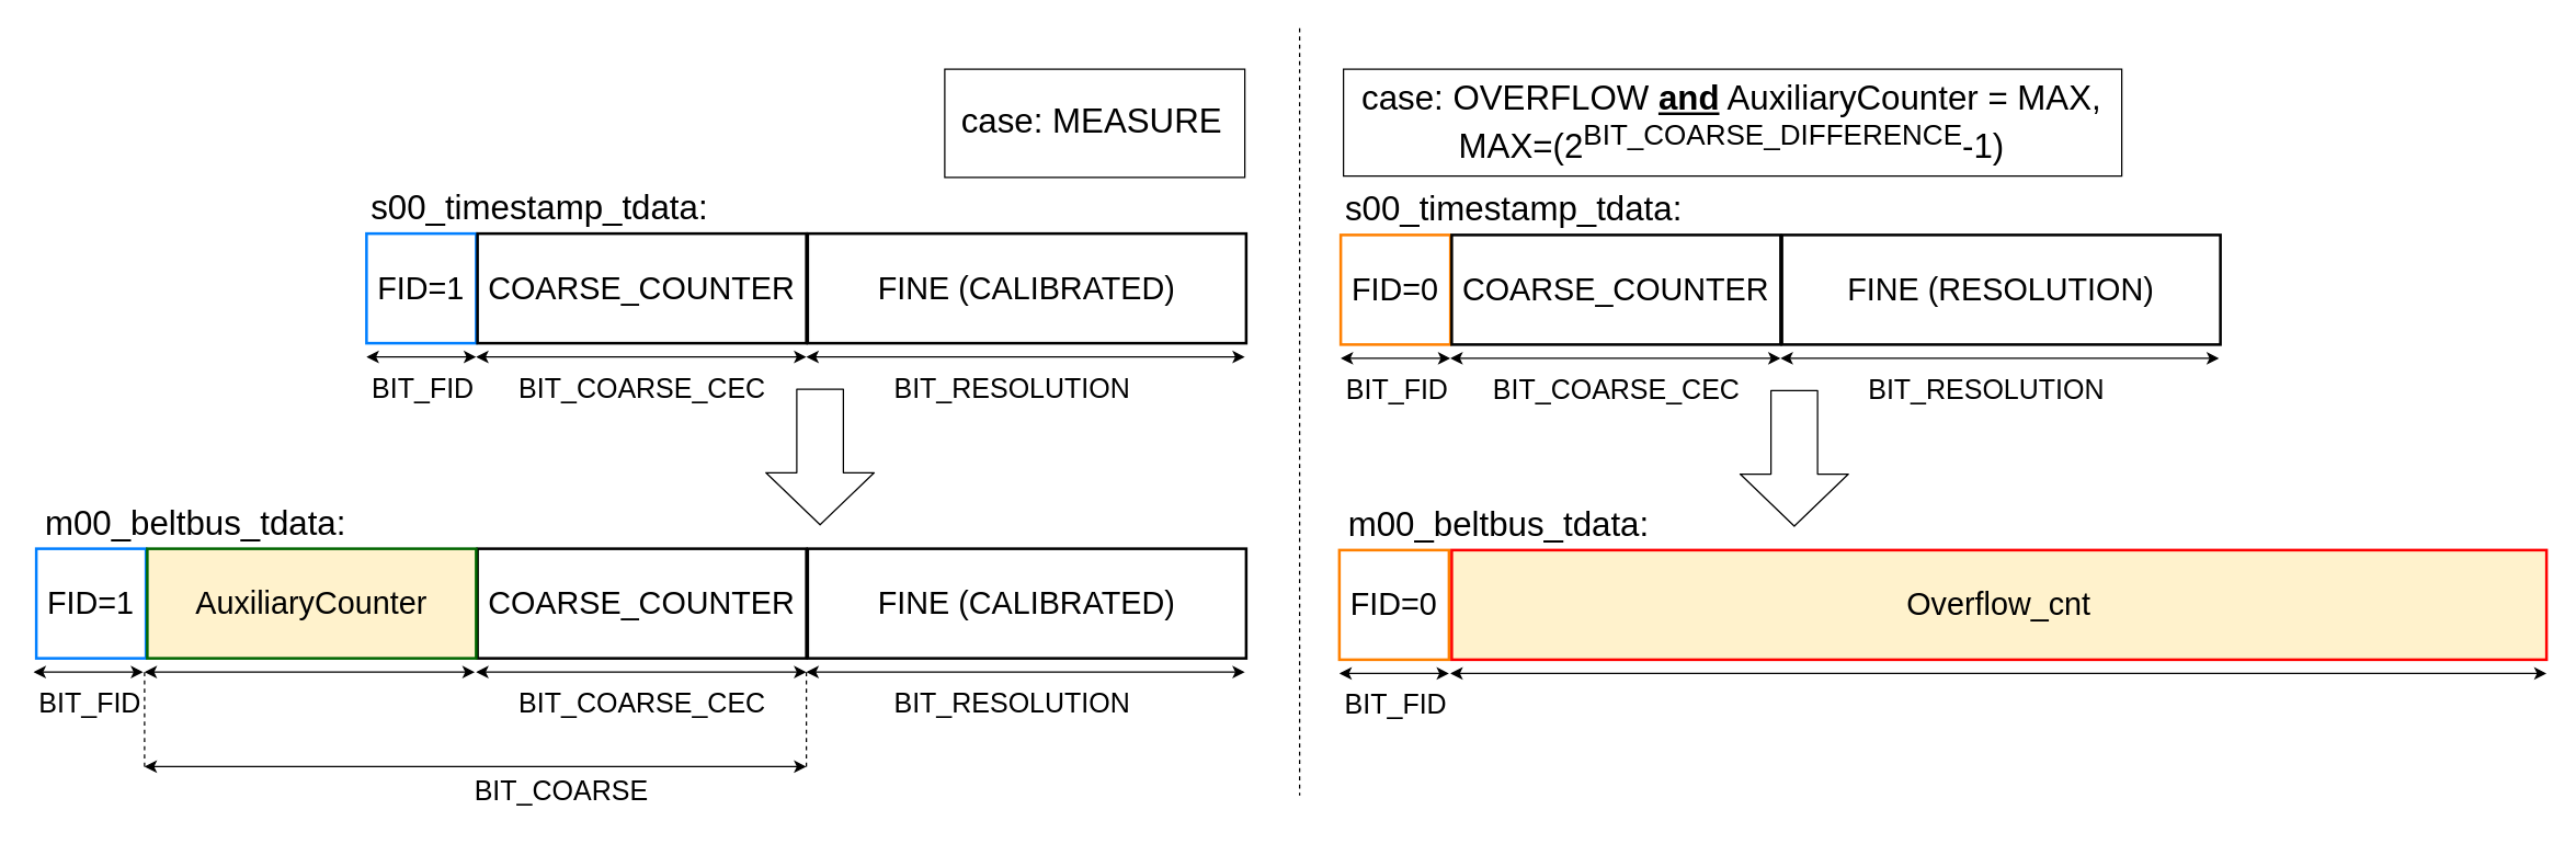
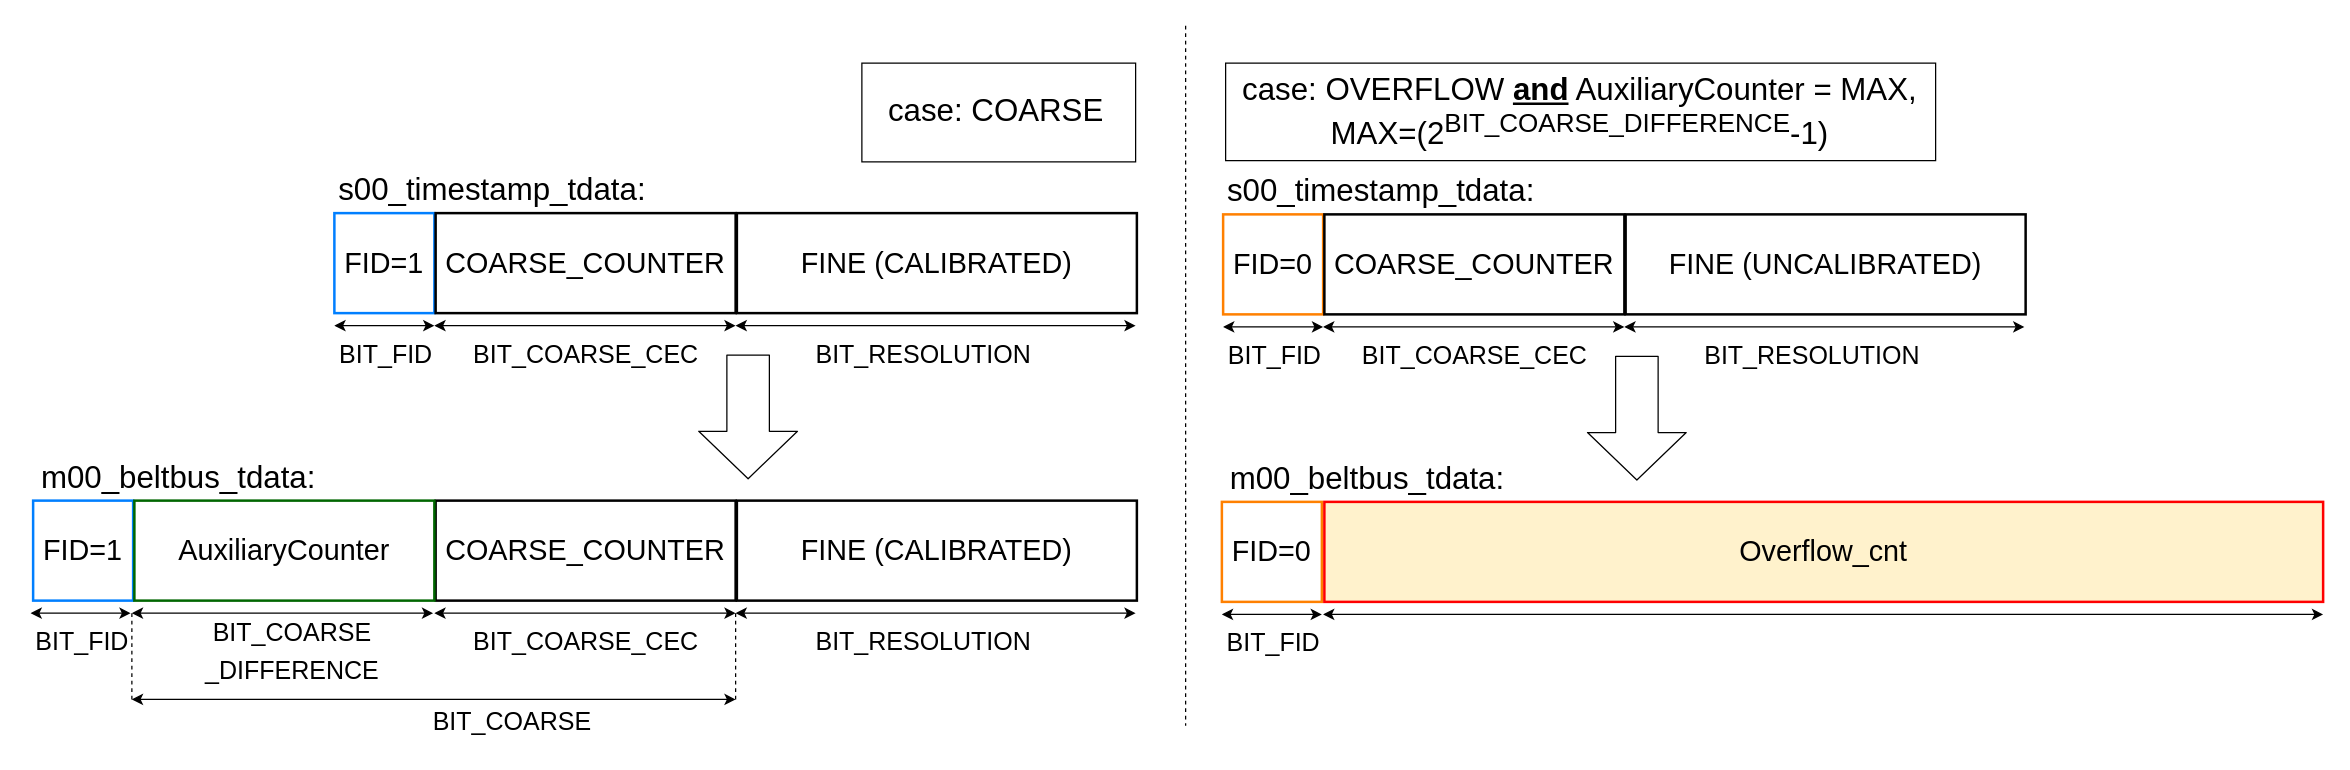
  <mxCell id="0" />
  <mxCell id="1" parent="0" />
  <mxCell id="2" value="&lt;font style=&quot;font-size: 23px&quot;&gt;FID=1&lt;/font&gt;" style="whiteSpace=wrap;html=1;aspect=fixed;strokeColor=#007FFF;strokeWidth=2;" vertex="1" parent="1"><mxGeometry x="267" y="170" width="80" height="80" as="geometry" /></mxCell>
  <mxCell id="3" value="&lt;span style=&quot;font-size: 23px&quot;&gt;COARSE_COUNTER&lt;/span&gt;" style="rounded=0;whiteSpace=wrap;html=1;strokeColor=#000000;strokeWidth=2;" vertex="1" parent="1"><mxGeometry x="348" y="170" width="240" height="80" as="geometry" /></mxCell>
  <mxCell id="4" value="&lt;span style=&quot;font-size: 23px&quot;&gt;FINE (CALIBRATED)&lt;/span&gt;" style="rounded=0;whiteSpace=wrap;html=1;strokeColor=#000000;strokeWidth=2;" vertex="1" parent="1"><mxGeometry x="589" y="170" width="320" height="80" as="geometry" /></mxCell>
  <mxCell id="5" value="" style="shape=flexArrow;endArrow=classic;html=1;endWidth=44;endSize=12.33;width=34;fillColor=default;" edge="1" parent="1"><mxGeometry width="50" height="50" relative="1" as="geometry"><mxPoint x="598" y="283" as="sourcePoint" /><mxPoint x="598" y="383" as="targetPoint" /></mxGeometry></mxCell>
  <mxCell id="6" value="&lt;span style=&quot;font-size: 23px&quot;&gt;FID=1&lt;/span&gt;" style="whiteSpace=wrap;html=1;aspect=fixed;strokeWidth=2;strokeColor=#007FFF;" vertex="1" parent="1"><mxGeometry x="26" y="400" width="80" height="80" as="geometry" /></mxCell>
  <mxCell id="7" value="&lt;span style=&quot;font-size: 23px&quot;&gt;COARSE_COUNTER&lt;/span&gt;" style="rounded=0;whiteSpace=wrap;html=1;strokeWidth=2;strokeColor=#000000;" vertex="1" parent="1"><mxGeometry x="348" y="400" width="240" height="80" as="geometry" /></mxCell>
  <mxCell id="8" value="&lt;span style=&quot;font-size: 23px&quot;&gt;FINE (CALIBRATED)&lt;/span&gt;" style="rounded=0;whiteSpace=wrap;html=1;strokeWidth=2;strokeColor=#000000;" vertex="1" parent="1"><mxGeometry x="589" y="400" width="320" height="80" as="geometry" /></mxCell>
  <mxCell id="9" value="" style="endArrow=none;dashed=1;html=1;" edge="1" parent="1"><mxGeometry width="50" height="50" relative="1" as="geometry"><mxPoint x="948" y="20" as="sourcePoint" /><mxPoint x="948" y="580" as="targetPoint" /></mxGeometry></mxCell>
- <mxCell id="10" value="&lt;font style=&quot;font-size: 25px&quot;&gt;case: MEASURE&lt;/font&gt;" style="text;html=1;resizable=0;autosize=1;align=center;verticalAlign=middle;points=[];fillColor=none;strokeColor=none;rounded=0;" vertex="1" parent="1"><mxGeometry x="691" y="77" width="210" height="20" as="geometry" /></mxCell>
+ <mxCell id="10" value="&lt;font style=&quot;font-size: 25px&quot;&gt;case: COARSE&lt;/font&gt;" style="text;html=1;resizable=0;autosize=1;align=center;verticalAlign=middle;points=[];fillColor=none;strokeColor=none;rounded=0;" vertex="1" parent="1"><mxGeometry x="691" y="77" width="210" height="20" as="geometry" /></mxCell>
  <mxCell id="11" value="" style="rounded=0;whiteSpace=wrap;html=1;fontSize=25;fillColor=none;" vertex="1" parent="1"><mxGeometry x="689" y="50" width="219" height="79" as="geometry" /></mxCell>
  <mxCell id="12" value="s00_timestamp_tdata:" style="text;html=1;resizable=0;autosize=1;align=center;verticalAlign=middle;points=[];fillColor=none;strokeColor=none;rounded=0;fontSize=25;" vertex="1" parent="1"><mxGeometry x="263" y="130" width="260" height="40" as="geometry" /></mxCell>
  <mxCell id="13" value="m00_beltbus_tdata:" style="text;html=1;resizable=0;autosize=1;align=center;verticalAlign=middle;points=[];fillColor=none;strokeColor=none;rounded=0;fontSize=25;" vertex="1" parent="1"><mxGeometry x="22" y="360" width="240" height="40" as="geometry" /></mxCell>
  <mxCell id="14" value="" style="endArrow=classic;startArrow=classic;html=1;fontSize=23;fillColor=default;" edge="1" parent="1"><mxGeometry width="50" height="50" relative="1" as="geometry"><mxPoint x="267" y="260" as="sourcePoint" /><mxPoint x="347" y="260" as="targetPoint" /></mxGeometry></mxCell>
  <mxCell id="15" value="&lt;font style=&quot;font-size: 20px&quot;&gt;BIT_FID&lt;/font&gt;" style="text;html=1;resizable=0;autosize=1;align=center;verticalAlign=middle;points=[];fillColor=none;strokeColor=none;rounded=0;fontSize=25;" vertex="1" parent="1"><mxGeometry x="263" y="260" width="90" height="40" as="geometry" /></mxCell>
  <mxCell id="16" value="" style="endArrow=classic;startArrow=classic;html=1;fontSize=23;fillColor=default;" edge="1" parent="1"><mxGeometry width="50" height="50" relative="1" as="geometry"><mxPoint x="347" y="260" as="sourcePoint" /><mxPoint x="588" y="260" as="targetPoint" /></mxGeometry></mxCell>
  <mxCell id="17" value="" style="endArrow=classic;startArrow=classic;html=1;fontSize=23;fillColor=default;" edge="1" parent="1"><mxGeometry width="50" height="50" relative="1" as="geometry"><mxPoint x="588" y="260" as="sourcePoint" /><mxPoint x="908" y="260" as="targetPoint" /></mxGeometry></mxCell>
  <mxCell id="18" value="&lt;font style=&quot;font-size: 20px&quot;&gt;BIT_COARSE_CEC&lt;/font&gt;" style="text;html=1;resizable=0;autosize=1;align=center;verticalAlign=middle;points=[];fillColor=none;strokeColor=none;rounded=0;fontSize=25;" vertex="1" parent="1"><mxGeometry x="368" y="260" width="200" height="40" as="geometry" /></mxCell>
  <mxCell id="19" value="&lt;font style=&quot;font-size: 20px&quot;&gt;BIT_RESOLUTION&lt;/font&gt;" style="text;html=1;resizable=0;autosize=1;align=center;verticalAlign=middle;points=[];fillColor=none;strokeColor=none;rounded=0;fontSize=25;" vertex="1" parent="1"><mxGeometry x="643" y="260" width="190" height="40" as="geometry" /></mxCell>
  <mxCell id="20" value="" style="endArrow=classic;startArrow=classic;html=1;fontSize=23;fillColor=default;" edge="1" parent="1"><mxGeometry width="50" height="50" relative="1" as="geometry"><mxPoint x="24" y="490" as="sourcePoint" /><mxPoint x="104" y="490" as="targetPoint" /></mxGeometry></mxCell>
  <mxCell id="21" value="&lt;font style=&quot;font-size: 20px&quot;&gt;BIT_FID&lt;/font&gt;" style="text;html=1;resizable=0;autosize=1;align=center;verticalAlign=middle;points=[];fillColor=none;strokeColor=none;rounded=0;fontSize=25;" vertex="1" parent="1"><mxGeometry x="20" y="490" width="90" height="40" as="geometry" /></mxCell>
  <mxCell id="22" value="" style="endArrow=classic;startArrow=classic;html=1;fontSize=23;fillColor=default;" edge="1" parent="1"><mxGeometry width="50" height="50" relative="1" as="geometry"><mxPoint x="347" y="490" as="sourcePoint" /><mxPoint x="588" y="490" as="targetPoint" /></mxGeometry></mxCell>
  <mxCell id="23" value="" style="endArrow=classic;startArrow=classic;html=1;fontSize=23;fillColor=default;" edge="1" parent="1"><mxGeometry width="50" height="50" relative="1" as="geometry"><mxPoint x="588" y="490" as="sourcePoint" /><mxPoint x="908" y="490" as="targetPoint" /></mxGeometry></mxCell>
  <mxCell id="24" value="&lt;font style=&quot;font-size: 20px&quot;&gt;BIT_COARSE_CEC&lt;/font&gt;" style="text;html=1;resizable=0;autosize=1;align=center;verticalAlign=middle;points=[];fillColor=none;strokeColor=none;rounded=0;fontSize=25;" vertex="1" parent="1"><mxGeometry x="368" y="490" width="200" height="40" as="geometry" /></mxCell>
  <mxCell id="25" value="&lt;font style=&quot;font-size: 20px&quot;&gt;BIT_RESOLUTION&lt;/font&gt;" style="text;html=1;resizable=0;autosize=1;align=center;verticalAlign=middle;points=[];fillColor=none;strokeColor=none;rounded=0;fontSize=25;" vertex="1" parent="1"><mxGeometry x="643" y="490" width="190" height="40" as="geometry" /></mxCell>
  <mxCell id="26" value="&lt;font style=&quot;font-size: 25px&quot;&gt;case: OVERFLOW &lt;u&gt;&lt;b&gt;and&lt;/b&gt;&lt;/u&gt; AuxiliaryCounter = MAX, &lt;br&gt;MAX=(2&lt;sup&gt;BIT_COARSE_DIFFERENCE&lt;/sup&gt;-1)&lt;/font&gt;" style="text;html=1;resizable=0;autosize=1;align=center;verticalAlign=middle;points=[];fillColor=none;strokeColor=none;rounded=0;" vertex="1" parent="1"><mxGeometry x="983" y="63" width="560" height="50" as="geometry" /></mxCell>
  <mxCell id="27" value="" style="rounded=0;whiteSpace=wrap;html=1;fontSize=25;fillColor=none;" vertex="1" parent="1"><mxGeometry x="980" y="50" width="568" height="78" as="geometry" /></mxCell>
  <mxCell id="28" value="&lt;font style=&quot;font-size: 23px&quot;&gt;FID=0&lt;/font&gt;" style="whiteSpace=wrap;html=1;aspect=fixed;strokeColor=#FF8000;strokeWidth=2;" vertex="1" parent="1"><mxGeometry x="978" y="171" width="80" height="80" as="geometry" /></mxCell>
  <mxCell id="29" value="&lt;span style=&quot;font-size: 23px&quot;&gt;COARSE_COUNTER&lt;/span&gt;" style="rounded=0;whiteSpace=wrap;html=1;strokeColor=#000000;strokeWidth=2;" vertex="1" parent="1"><mxGeometry x="1059" y="171" width="240" height="80" as="geometry" /></mxCell>
- <mxCell id="30" value="&lt;span style=&quot;font-size: 23px&quot;&gt;FINE (RESOLUTION)&lt;/span&gt;" style="rounded=0;whiteSpace=wrap;html=1;strokeColor=#000000;strokeWidth=2;" vertex="1" parent="1"><mxGeometry x="1300" y="171" width="320" height="80" as="geometry" /></mxCell>
+ <mxCell id="30" value="&lt;span style=&quot;font-size: 23px&quot;&gt;FINE (UNCALIBRATED)&lt;/span&gt;" style="rounded=0;whiteSpace=wrap;html=1;strokeColor=#000000;strokeWidth=2;" vertex="1" parent="1"><mxGeometry x="1300" y="171" width="320" height="80" as="geometry" /></mxCell>
  <mxCell id="31" value="" style="shape=flexArrow;endArrow=classic;html=1;endWidth=44;endSize=12.33;width=34;fillColor=default;" edge="1" parent="1"><mxGeometry width="50" height="50" relative="1" as="geometry"><mxPoint x="1309" y="284" as="sourcePoint" /><mxPoint x="1309" y="384" as="targetPoint" /></mxGeometry></mxCell>
  <mxCell id="32" value="&lt;span style=&quot;font-size: 23px&quot;&gt;FID=0&lt;/span&gt;" style="whiteSpace=wrap;html=1;aspect=fixed;strokeWidth=2;strokeColor=#FF8000;" vertex="1" parent="1"><mxGeometry x="977" y="401" width="80" height="80" as="geometry" /></mxCell>
  <mxCell id="33" value="&lt;span style=&quot;font-size: 23px&quot;&gt;Overflow_cnt&lt;/span&gt;" style="rounded=0;whiteSpace=wrap;html=1;strokeWidth=2;strokeColor=#FF0000;fillColor=#fff2cc;" vertex="1" parent="1"><mxGeometry x="1059" y="401" width="799" height="80" as="geometry" /></mxCell>
  <mxCell id="34" value="s00_timestamp_tdata:" style="text;html=1;resizable=0;autosize=1;align=center;verticalAlign=middle;points=[];fillColor=none;strokeColor=none;rounded=0;fontSize=25;" vertex="1" parent="1"><mxGeometry x="974" y="131" width="260" height="40" as="geometry" /></mxCell>
  <mxCell id="35" value="m00_beltbus_tdata:" style="text;html=1;resizable=0;autosize=1;align=center;verticalAlign=middle;points=[];fillColor=none;strokeColor=none;rounded=0;fontSize=25;" vertex="1" parent="1"><mxGeometry x="973" y="361" width="240" height="40" as="geometry" /></mxCell>
  <mxCell id="36" value="" style="endArrow=classic;startArrow=classic;html=1;fontSize=23;fillColor=default;" edge="1" parent="1"><mxGeometry width="50" height="50" relative="1" as="geometry"><mxPoint x="978" y="261" as="sourcePoint" /><mxPoint x="1058" y="261" as="targetPoint" /></mxGeometry></mxCell>
  <mxCell id="37" value="&lt;font style=&quot;font-size: 20px&quot;&gt;BIT_FID&lt;/font&gt;" style="text;html=1;resizable=0;autosize=1;align=center;verticalAlign=middle;points=[];fillColor=none;strokeColor=none;rounded=0;fontSize=25;" vertex="1" parent="1"><mxGeometry x="974" y="261" width="90" height="40" as="geometry" /></mxCell>
  <mxCell id="38" value="" style="endArrow=classic;startArrow=classic;html=1;fontSize=23;fillColor=default;" edge="1" parent="1"><mxGeometry width="50" height="50" relative="1" as="geometry"><mxPoint x="1058" y="261" as="sourcePoint" /><mxPoint x="1299" y="261" as="targetPoint" /></mxGeometry></mxCell>
  <mxCell id="39" value="" style="endArrow=classic;startArrow=classic;html=1;fontSize=23;fillColor=default;" edge="1" parent="1"><mxGeometry width="50" height="50" relative="1" as="geometry"><mxPoint x="1299" y="261" as="sourcePoint" /><mxPoint x="1619" y="261" as="targetPoint" /></mxGeometry></mxCell>
  <mxCell id="40" value="&lt;font style=&quot;font-size: 20px&quot;&gt;BIT_COARSE_CEC&lt;/font&gt;" style="text;html=1;resizable=0;autosize=1;align=center;verticalAlign=middle;points=[];fillColor=none;strokeColor=none;rounded=0;fontSize=25;" vertex="1" parent="1"><mxGeometry x="1079" y="261" width="200" height="40" as="geometry" /></mxCell>
  <mxCell id="41" value="&lt;font style=&quot;font-size: 20px&quot;&gt;BIT_RESOLUTION&lt;/font&gt;" style="text;html=1;resizable=0;autosize=1;align=center;verticalAlign=middle;points=[];fillColor=none;strokeColor=none;rounded=0;fontSize=25;" vertex="1" parent="1"><mxGeometry x="1354" y="261" width="190" height="40" as="geometry" /></mxCell>
  <mxCell id="42" value="" style="endArrow=classic;startArrow=classic;html=1;fontSize=23;fillColor=default;" edge="1" parent="1"><mxGeometry width="50" height="50" relative="1" as="geometry"><mxPoint x="977" y="491" as="sourcePoint" /><mxPoint x="1057" y="491" as="targetPoint" /></mxGeometry></mxCell>
  <mxCell id="43" value="&lt;font style=&quot;font-size: 20px&quot;&gt;BIT_FID&lt;/font&gt;" style="text;html=1;resizable=0;autosize=1;align=center;verticalAlign=middle;points=[];fillColor=none;strokeColor=none;rounded=0;fontSize=25;" vertex="1" parent="1"><mxGeometry x="973" y="491" width="90" height="40" as="geometry" /></mxCell>
  <mxCell id="44" value="" style="endArrow=classic;startArrow=classic;html=1;fontSize=23;fillColor=default;" edge="1" parent="1"><mxGeometry width="50" height="50" relative="1" as="geometry"><mxPoint x="1058" y="491" as="sourcePoint" /><mxPoint x="1858" y="491" as="targetPoint" /></mxGeometry></mxCell>
  <mxCell id="45" value="" style="endArrow=classic;startArrow=classic;html=1;fontSize=23;fillColor=default;" edge="1" parent="1"><mxGeometry width="50" height="50" relative="1" as="geometry"><mxPoint x="105" y="490" as="sourcePoint" /><mxPoint x="346" y="490" as="targetPoint" /></mxGeometry></mxCell>
+ <mxCell id="46" value="&lt;font style=&quot;font-size: 20px&quot;&gt;BIT_COARSE&lt;br&gt;_DIFFERENCE&lt;/font&gt;" style="text;html=1;resizable=0;autosize=1;align=center;verticalAlign=middle;points=[];fillColor=none;strokeColor=none;rounded=0;fontSize=25;" vertex="1" parent="1"><mxGeometry x="158" y="483" width="150" height="70" as="geometry" /></mxCell>
  <mxCell id="47" value="" style="endArrow=none;dashed=1;html=1;" edge="1" parent="1"><mxGeometry width="50" height="50" relative="1" as="geometry"><mxPoint x="588" y="490" as="sourcePoint" /><mxPoint x="588" y="560" as="targetPoint" /></mxGeometry></mxCell>
  <mxCell id="48" value="" style="endArrow=none;dashed=1;html=1;" edge="1" parent="1"><mxGeometry width="50" height="50" relative="1" as="geometry"><mxPoint x="105" y="490" as="sourcePoint" /><mxPoint x="105" y="560" as="targetPoint" /></mxGeometry></mxCell>
  <mxCell id="49" value="" style="endArrow=classic;startArrow=classic;html=1;fontSize=23;fillColor=default;" edge="1" parent="1"><mxGeometry width="50" height="50" relative="1" as="geometry"><mxPoint x="105" y="559" as="sourcePoint" /><mxPoint x="588" y="559" as="targetPoint" /></mxGeometry></mxCell>
  <mxCell id="50" value="&lt;font style=&quot;font-size: 20px&quot;&gt;BIT_COARSE&lt;/font&gt;" style="text;html=1;resizable=0;autosize=1;align=center;verticalAlign=middle;points=[];fillColor=none;strokeColor=none;rounded=0;fontSize=25;" vertex="1" parent="1"><mxGeometry x="339" y="554" width="140" height="40" as="geometry" /></mxCell>
- <mxCell id="51" value="&lt;span style=&quot;font-size: 23px&quot;&gt;AuxiliaryCounter&lt;/span&gt;" style="rounded=0;whiteSpace=wrap;html=1;strokeWidth=2;strokeColor=#006600;fillColor=#fff2cc;" vertex="1" parent="1"><mxGeometry x="107" y="400" width="240" height="80" as="geometry" /></mxCell>
+ <mxCell id="51" value="&lt;span style=&quot;font-size: 23px&quot;&gt;AuxiliaryCounter&lt;/span&gt;" style="rounded=0;whiteSpace=wrap;html=1;strokeWidth=2;strokeColor=#006600;" vertex="1" parent="1"><mxGeometry x="107" y="400" width="240" height="80" as="geometry" /></mxCell>
